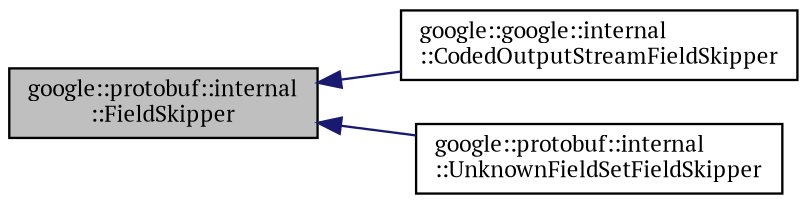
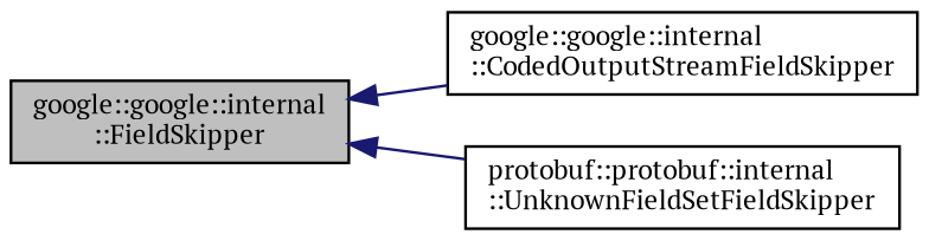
  digraph {
    fontname="PT Serif"
    rankdir=LR
    node [color=black fillcolor=white fontname="PT Serif" fontsize=10 shape=record style=filled]
    edge [color=midnightblue dir=back fontname="PT Serif" fontsize=10 labelfontname=Helvetica labelfontsize=10 style=solid]
-   n1 [fillcolor=grey75 fontcolor=black height=0.2 label="google::protobuf::internal\l::FieldSkipper" width=0.4]
+   n1 [fillcolor=grey75 fontcolor=black height=0.2 label="google::google::internal\l::FieldSkipper" width=0.4]
    n2 [height=0.2 label="google::google::internal\l::CodedOutputStreamFieldSkipper" width=0.4]
-   n3 [height=0.2 label="google::protobuf::internal\l::UnknownFieldSetFieldSkipper" width=0.4]
+   n3 [height=0.2 label="protobuf::protobuf::internal\l::UnknownFieldSetFieldSkipper" width=0.4]
    n1 -> n2
    n1 -> n3
  }
